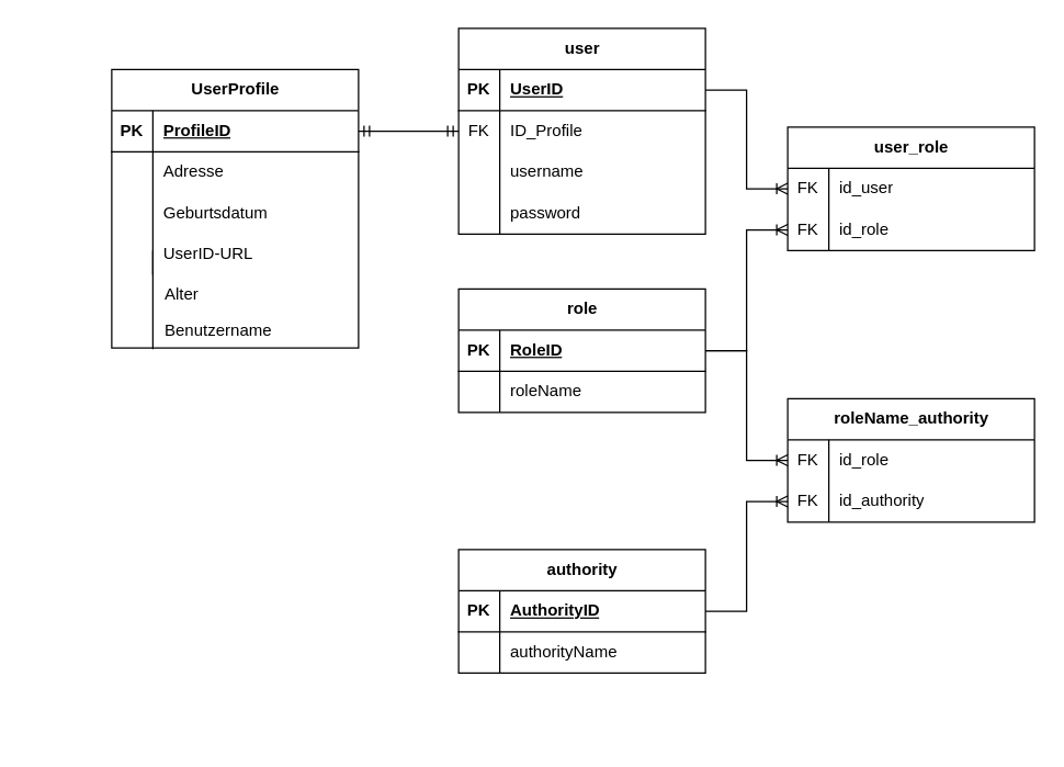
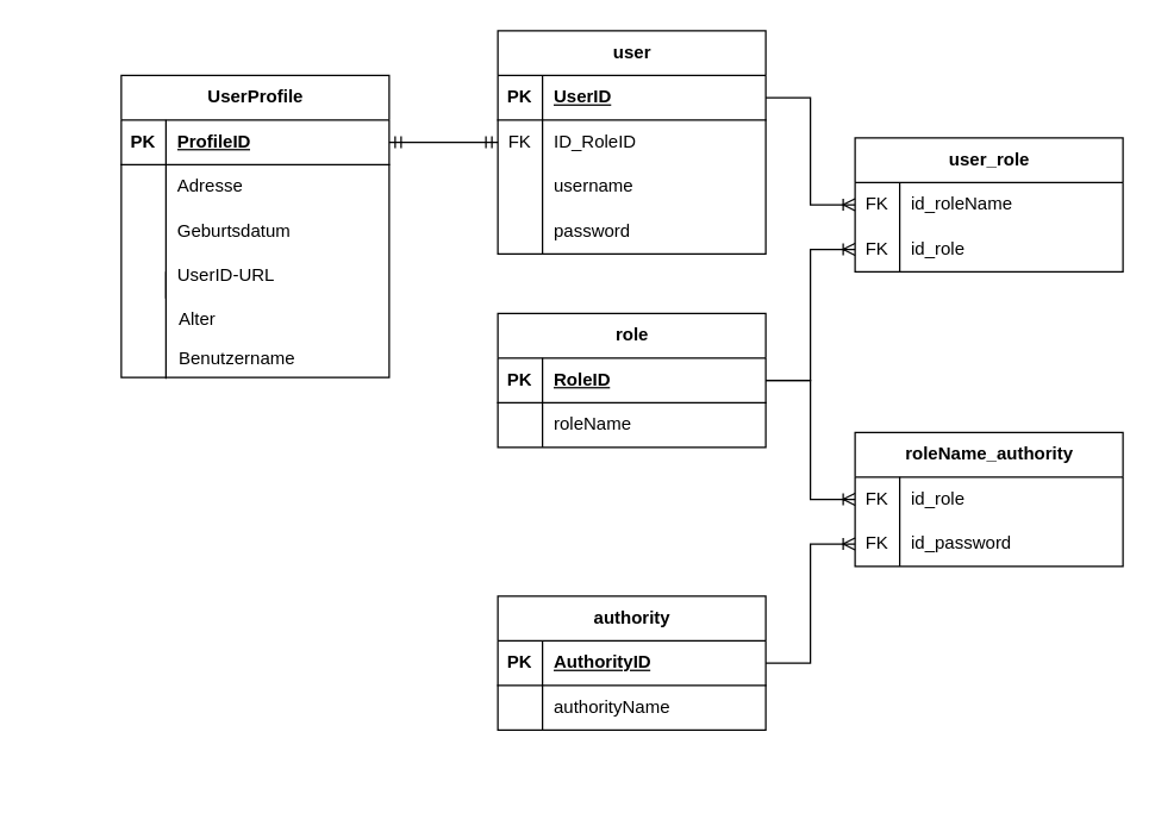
  <mxCell id="0" />
  <mxCell id="1" parent="0" />
  <mxCell id="2" value="role" style="shape=table;startSize=30;container=1;collapsible=1;childLayout=tableLayout;fixedRows=1;rowLines=0;fontStyle=1;align=center;resizeLast=1;html=1;" parent="1" vertex="1"><mxGeometry x="334" y="210" width="180" height="90" as="geometry"><mxRectangle x="-74" y="470" width="60" height="30" as="alternateBounds" /></mxGeometry></mxCell>
  <mxCell id="3" value="" style="shape=tableRow;horizontal=0;startSize=0;swimlaneHead=0;swimlaneBody=0;fillColor=none;collapsible=0;dropTarget=0;points=[[0,0.5],[1,0.5]];portConstraint=eastwest;top=0;left=0;right=0;bottom=1;" parent="2" vertex="1"><mxGeometry y="30" width="180" height="30" as="geometry" /></mxCell>
  <mxCell id="4" value="PK" style="shape=partialRectangle;connectable=0;fillColor=none;top=0;left=0;bottom=0;right=0;fontStyle=1;overflow=hidden;whiteSpace=wrap;html=1;" parent="3" vertex="1"><mxGeometry width="30" height="30" as="geometry"><mxRectangle width="30" height="30" as="alternateBounds" /></mxGeometry></mxCell>
  <mxCell id="5" value="&lt;div&gt;RoleID&lt;/div&gt;" style="shape=partialRectangle;connectable=0;fillColor=none;top=0;left=0;bottom=0;right=0;align=left;spacingLeft=6;fontStyle=5;overflow=hidden;whiteSpace=wrap;html=1;" parent="3" vertex="1"><mxGeometry x="30" width="150" height="30" as="geometry"><mxRectangle width="150" height="30" as="alternateBounds" /></mxGeometry></mxCell>
  <mxCell id="6" value="" style="shape=tableRow;horizontal=0;startSize=0;swimlaneHead=0;swimlaneBody=0;fillColor=none;collapsible=0;dropTarget=0;points=[[0,0.5],[1,0.5]];portConstraint=eastwest;top=0;left=0;right=0;bottom=0;" parent="2" vertex="1"><mxGeometry y="60" width="180" height="30" as="geometry" /></mxCell>
  <mxCell id="7" value="" style="shape=partialRectangle;connectable=0;fillColor=none;top=0;left=0;bottom=0;right=0;editable=1;overflow=hidden;whiteSpace=wrap;html=1;" parent="6" vertex="1"><mxGeometry width="30" height="30" as="geometry"><mxRectangle width="30" height="30" as="alternateBounds" /></mxGeometry></mxCell>
  <mxCell id="8" value="roleName" style="shape=partialRectangle;connectable=0;fillColor=none;top=0;left=0;bottom=0;right=0;align=left;spacingLeft=6;overflow=hidden;whiteSpace=wrap;html=1;" parent="6" vertex="1"><mxGeometry x="30" width="150" height="30" as="geometry"><mxRectangle width="150" height="30" as="alternateBounds" /></mxGeometry></mxCell>
  <mxCell id="9" value="UserProfile" style="shape=table;startSize=30;container=1;collapsible=1;childLayout=tableLayout;fixedRows=1;rowLines=0;fontStyle=1;align=center;resizeLast=1;html=1;" parent="1" vertex="1"><mxGeometry x="81" y="50" width="180" height="203" as="geometry"><mxRectangle x="-327" y="310" width="100" height="30" as="alternateBounds" /></mxGeometry></mxCell>
  <mxCell id="10" value="" style="shape=tableRow;horizontal=0;startSize=0;swimlaneHead=0;swimlaneBody=0;fillColor=none;collapsible=0;dropTarget=0;points=[[0,0.5],[1,0.5]];portConstraint=eastwest;top=0;left=0;right=0;bottom=1;" parent="9" vertex="1"><mxGeometry y="30" width="180" height="30" as="geometry" /></mxCell>
  <mxCell id="11" value="PK" style="shape=partialRectangle;connectable=0;fillColor=none;top=0;left=0;bottom=0;right=0;fontStyle=1;overflow=hidden;whiteSpace=wrap;html=1;" parent="10" vertex="1"><mxGeometry width="30" height="30" as="geometry"><mxRectangle width="30" height="30" as="alternateBounds" /></mxGeometry></mxCell>
  <mxCell id="12" value="ProfileID" style="shape=partialRectangle;connectable=0;fillColor=none;top=0;left=0;bottom=0;right=0;align=left;spacingLeft=6;fontStyle=5;overflow=hidden;whiteSpace=wrap;html=1;" parent="10" vertex="1"><mxGeometry x="30" width="150" height="30" as="geometry"><mxRectangle width="150" height="30" as="alternateBounds" /></mxGeometry></mxCell>
  <mxCell id="13" value="" style="shape=tableRow;horizontal=0;startSize=0;swimlaneHead=0;swimlaneBody=0;fillColor=none;collapsible=0;dropTarget=0;points=[[0,0.5],[1,0.5]];portConstraint=eastwest;top=0;left=0;right=0;bottom=0;" parent="9" vertex="1"><mxGeometry y="60" width="180" height="30" as="geometry" /></mxCell>
  <mxCell id="14" value="" style="shape=partialRectangle;connectable=0;fillColor=none;top=0;left=0;bottom=0;right=0;editable=1;overflow=hidden;whiteSpace=wrap;html=1;" parent="13" vertex="1"><mxGeometry width="30" height="30" as="geometry"><mxRectangle width="30" height="30" as="alternateBounds" /></mxGeometry></mxCell>
  <mxCell id="15" value="&lt;div&gt;Adresse&lt;/div&gt;" style="shape=partialRectangle;connectable=0;fillColor=none;top=0;left=0;bottom=0;right=0;align=left;spacingLeft=6;overflow=hidden;whiteSpace=wrap;html=1;" parent="13" vertex="1"><mxGeometry x="30" width="150" height="30" as="geometry"><mxRectangle width="150" height="30" as="alternateBounds" /></mxGeometry></mxCell>
  <mxCell id="16" value="" style="shape=tableRow;horizontal=0;startSize=0;swimlaneHead=0;swimlaneBody=0;fillColor=none;collapsible=0;dropTarget=0;points=[[0,0.5],[1,0.5]];portConstraint=eastwest;top=0;left=0;right=0;bottom=0;" parent="9" vertex="1"><mxGeometry y="90" width="180" height="30" as="geometry" /></mxCell>
  <mxCell id="17" value="" style="shape=partialRectangle;connectable=0;fillColor=none;top=0;left=0;bottom=0;right=0;editable=1;overflow=hidden;whiteSpace=wrap;html=1;" parent="16" vertex="1"><mxGeometry width="30" height="30" as="geometry"><mxRectangle width="30" height="30" as="alternateBounds" /></mxGeometry></mxCell>
  <mxCell id="18" value="Geburtsdatum" style="shape=partialRectangle;connectable=0;fillColor=none;top=0;left=0;bottom=0;right=0;align=left;spacingLeft=6;overflow=hidden;whiteSpace=wrap;html=1;" parent="16" vertex="1"><mxGeometry x="30" width="150" height="30" as="geometry"><mxRectangle width="150" height="30" as="alternateBounds" /></mxGeometry></mxCell>
  <mxCell id="19" value="" style="shape=tableRow;horizontal=0;startSize=0;swimlaneHead=0;swimlaneBody=0;fillColor=none;collapsible=0;dropTarget=0;points=[[0,0.5],[1,0.5]];portConstraint=eastwest;top=0;left=0;right=0;bottom=0;" parent="9" vertex="1"><mxGeometry y="120" width="180" height="30" as="geometry" /></mxCell>
  <mxCell id="20" value="" style="shape=partialRectangle;connectable=0;fillColor=none;top=0;left=0;bottom=0;right=0;editable=1;overflow=hidden;whiteSpace=wrap;html=1;" parent="19" vertex="1"><mxGeometry width="30" height="30" as="geometry"><mxRectangle width="30" height="30" as="alternateBounds" /></mxGeometry></mxCell>
  <mxCell id="21" value="UserID-URL" style="shape=partialRectangle;connectable=0;fillColor=none;top=0;left=0;bottom=0;right=0;align=left;spacingLeft=6;overflow=hidden;whiteSpace=wrap;html=1;" parent="19" vertex="1"><mxGeometry x="30" width="150" height="30" as="geometry"><mxRectangle width="150" height="30" as="alternateBounds" /></mxGeometry></mxCell>
  <mxCell id="22" value="roleName_authority" style="shape=table;startSize=30;container=1;collapsible=1;childLayout=tableLayout;fixedRows=1;rowLines=0;fontStyle=1;align=center;resizeLast=1;html=1;" parent="1" vertex="1"><mxGeometry x="574" y="290" width="180" height="90" as="geometry"><mxRectangle x="166" y="550" width="120" height="30" as="alternateBounds" /></mxGeometry></mxCell>
  <mxCell id="23" value="" style="shape=tableRow;horizontal=0;startSize=0;swimlaneHead=0;swimlaneBody=0;fillColor=none;collapsible=0;dropTarget=0;points=[[0,0.5],[1,0.5]];portConstraint=eastwest;top=0;left=0;right=0;bottom=0;" parent="22" vertex="1"><mxGeometry y="30" width="180" height="30" as="geometry" /></mxCell>
  <mxCell id="24" value="&lt;div&gt;FK&lt;/div&gt;" style="shape=partialRectangle;connectable=0;fillColor=none;top=0;left=0;bottom=0;right=0;editable=1;overflow=hidden;whiteSpace=wrap;html=1;" parent="23" vertex="1"><mxGeometry width="30" height="30" as="geometry"><mxRectangle width="30" height="30" as="alternateBounds" /></mxGeometry></mxCell>
  <mxCell id="25" value="id_role" style="shape=partialRectangle;connectable=0;fillColor=none;top=0;left=0;bottom=0;right=0;align=left;spacingLeft=6;overflow=hidden;whiteSpace=wrap;html=1;" parent="23" vertex="1"><mxGeometry x="30" width="150" height="30" as="geometry"><mxRectangle width="150" height="30" as="alternateBounds" /></mxGeometry></mxCell>
  <mxCell id="26" value="" style="shape=tableRow;horizontal=0;startSize=0;swimlaneHead=0;swimlaneBody=0;fillColor=none;collapsible=0;dropTarget=0;points=[[0,0.5],[1,0.5]];portConstraint=eastwest;top=0;left=0;right=0;bottom=0;" parent="22" vertex="1"><mxGeometry y="60" width="180" height="30" as="geometry" /></mxCell>
  <mxCell id="27" value="FK" style="shape=partialRectangle;connectable=0;fillColor=none;top=0;left=0;bottom=0;right=0;editable=1;overflow=hidden;whiteSpace=wrap;html=1;" parent="26" vertex="1"><mxGeometry width="30" height="30" as="geometry"><mxRectangle width="30" height="30" as="alternateBounds" /></mxGeometry></mxCell>
- <mxCell id="28" value="id_authority" style="shape=partialRectangle;connectable=0;fillColor=none;top=0;left=0;bottom=0;right=0;align=left;spacingLeft=6;overflow=hidden;whiteSpace=wrap;html=1;" parent="26" vertex="1"><mxGeometry x="30" width="150" height="30" as="geometry"><mxRectangle width="150" height="30" as="alternateBounds" /></mxGeometry></mxCell>
+ <mxCell id="28" value="id_password" style="shape=partialRectangle;connectable=0;fillColor=none;top=0;left=0;bottom=0;right=0;align=left;spacingLeft=6;overflow=hidden;whiteSpace=wrap;html=1;" parent="26" vertex="1"><mxGeometry x="30" width="150" height="30" as="geometry"><mxRectangle width="150" height="30" as="alternateBounds" /></mxGeometry></mxCell>
  <mxCell id="29" value="" style="edgeStyle=entityRelationEdgeStyle;fontSize=12;html=1;endArrow=ERoneToMany;rounded=0;entryX=0;entryY=0.5;entryDx=0;entryDy=0;" parent="1" source="3" target="23" edge="1"><mxGeometry width="100" height="100" relative="1" as="geometry"><mxPoint x="514" y="256" as="sourcePoint" /><mxPoint x="734.68" y="533.37" as="targetPoint" /><Array as="points"><mxPoint y="537" x="408" /></Array></mxGeometry></mxCell>
  <mxCell id="30" value="" style="edgeStyle=entityRelationEdgeStyle;fontSize=12;html=1;endArrow=ERoneToMany;rounded=0;entryX=0;entryY=0.5;entryDx=0;entryDy=0;" parent="1" source="62" target="26" edge="1"><mxGeometry width="100" height="100" relative="1" as="geometry"><mxPoint x="538" y="675" as="sourcePoint" /><mxPoint x="574" y="571" as="targetPoint" /></mxGeometry></mxCell>
  <mxCell id="31" value="user_role" style="shape=table;startSize=30;container=1;collapsible=1;childLayout=tableLayout;fixedRows=1;rowLines=0;fontStyle=1;align=center;resizeLast=1;html=1;" parent="1" vertex="1"><mxGeometry x="574" y="92" width="180" height="90" as="geometry"><mxRectangle x="166" y="352" width="90" height="30" as="alternateBounds" /></mxGeometry></mxCell>
  <mxCell id="32" value="" style="shape=tableRow;horizontal=0;startSize=0;swimlaneHead=0;swimlaneBody=0;fillColor=none;collapsible=0;dropTarget=0;points=[[0,0.5],[1,0.5]];portConstraint=eastwest;top=0;left=0;right=0;bottom=0;" parent="31" vertex="1"><mxGeometry y="30" width="180" height="30" as="geometry" /></mxCell>
  <mxCell id="33" value="&lt;div&gt;FK&lt;/div&gt;" style="shape=partialRectangle;connectable=0;fillColor=none;top=0;left=0;bottom=0;right=0;editable=1;overflow=hidden;whiteSpace=wrap;html=1;" parent="32" vertex="1"><mxGeometry width="30" height="30" as="geometry"><mxRectangle width="30" height="30" as="alternateBounds" /></mxGeometry></mxCell>
- <mxCell id="34" value="id_user" style="shape=partialRectangle;connectable=0;fillColor=none;top=0;left=0;bottom=0;right=0;align=left;spacingLeft=6;overflow=hidden;whiteSpace=wrap;html=1;" parent="32" vertex="1"><mxGeometry x="30" width="150" height="30" as="geometry"><mxRectangle width="150" height="30" as="alternateBounds" /></mxGeometry></mxCell>
+ <mxCell id="34" value="id_roleName" style="shape=partialRectangle;connectable=0;fillColor=none;top=0;left=0;bottom=0;right=0;align=left;spacingLeft=6;overflow=hidden;whiteSpace=wrap;html=1;" parent="32" vertex="1"><mxGeometry x="30" width="150" height="30" as="geometry"><mxRectangle width="150" height="30" as="alternateBounds" /></mxGeometry></mxCell>
  <mxCell id="35" value="" style="shape=tableRow;horizontal=0;startSize=0;swimlaneHead=0;swimlaneBody=0;fillColor=none;collapsible=0;dropTarget=0;points=[[0,0.5],[1,0.5]];portConstraint=eastwest;top=0;left=0;right=0;bottom=0;" parent="31" vertex="1"><mxGeometry y="60" width="180" height="30" as="geometry" /></mxCell>
  <mxCell id="36" value="FK" style="shape=partialRectangle;connectable=0;fillColor=none;top=0;left=0;bottom=0;right=0;editable=1;overflow=hidden;whiteSpace=wrap;html=1;" parent="35" vertex="1"><mxGeometry width="30" height="30" as="geometry"><mxRectangle width="30" height="30" as="alternateBounds" /></mxGeometry></mxCell>
  <mxCell id="37" value="id_role" style="shape=partialRectangle;connectable=0;fillColor=none;top=0;left=0;bottom=0;right=0;align=left;spacingLeft=6;overflow=hidden;whiteSpace=wrap;html=1;" parent="35" vertex="1"><mxGeometry x="30" width="150" height="30" as="geometry"><mxRectangle width="150" height="30" as="alternateBounds" /></mxGeometry></mxCell>
  <mxCell id="38" value="" style="edgeStyle=entityRelationEdgeStyle;fontSize=12;html=1;endArrow=ERoneToMany;rounded=0;entryX=0;entryY=0.5;entryDx=0;entryDy=0;" parent="1" source="3" target="35" edge="1"><mxGeometry width="100" height="100" relative="1" as="geometry"><mxPoint x="514" y="256" as="sourcePoint" /><mxPoint x="733" y="280" as="targetPoint" /></mxGeometry></mxCell>
  <mxCell id="39" value="" style="edgeStyle=entityRelationEdgeStyle;fontSize=12;html=1;endArrow=ERoneToMany;rounded=0;entryX=0;entryY=0.5;entryDx=0;entryDy=0;" parent="1" source="49" target="32" edge="1"><mxGeometry width="100" height="100" relative="1" as="geometry"><mxPoint x="514" y="66" as="sourcePoint" /><mxPoint x="733" y="280" as="targetPoint" /></mxGeometry></mxCell>
  <mxCell id="40" value="" style="edgeStyle=entityRelationEdgeStyle;fontSize=12;html=1;endArrow=ERmandOne;startArrow=ERmandOne;rounded=0;exitX=1;exitY=0.5;exitDx=0;exitDy=0;" parent="1" source="10" target="52" edge="1"><mxGeometry width="100" height="100" relative="1" as="geometry"><mxPoint x="338" y="275" as="sourcePoint" /><mxPoint x="334" y="96" as="targetPoint" /></mxGeometry></mxCell>
  <mxCell id="41" value="" style="shape=tableRow;horizontal=0;startSize=0;swimlaneHead=0;swimlaneBody=0;fillColor=none;collapsible=0;dropTarget=0;points=[[0,0.5],[1,0.5]];portConstraint=eastwest;top=0;left=0;right=0;bottom=0;" parent="1" vertex="1"><mxGeometry x="20" y="199" width="180" height="30" as="geometry" /></mxCell>
  <mxCell id="42" value="" style="shape=partialRectangle;connectable=0;fillColor=none;top=0;left=0;bottom=0;right=0;editable=1;overflow=hidden;whiteSpace=wrap;html=1;" parent="41" vertex="1"><mxGeometry width="30" height="30" as="geometry"><mxRectangle width="30" height="30" as="alternateBounds" /></mxGeometry></mxCell>
  <mxCell id="43" value="Alter" style="shape=partialRectangle;connectable=0;fillColor=none;top=0;left=0;bottom=0;right=0;align=left;spacingLeft=6;overflow=hidden;whiteSpace=wrap;html=1;" parent="41" vertex="1"><mxGeometry x="92" width="150" height="30" as="geometry"><mxRectangle width="150" height="30" as="alternateBounds" /></mxGeometry></mxCell>
  <mxCell id="44" value="" style="shape=tableRow;horizontal=0;startSize=0;swimlaneHead=0;swimlaneBody=0;fillColor=none;collapsible=0;dropTarget=0;points=[[0,0.5],[1,0.5]];portConstraint=eastwest;top=0;left=0;right=0;bottom=0;" parent="1" vertex="1"><mxGeometry x="20" y="226" width="180" height="30" as="geometry" /></mxCell>
  <mxCell id="45" value="" style="shape=partialRectangle;connectable=0;fillColor=none;top=0;left=0;bottom=0;right=0;editable=1;overflow=hidden;whiteSpace=wrap;html=1;" parent="44" vertex="1"><mxGeometry width="30" height="30" as="geometry"><mxRectangle width="30" height="30" as="alternateBounds" /></mxGeometry></mxCell>
  <mxCell id="46" value="Benutzername" style="shape=partialRectangle;connectable=0;fillColor=none;top=0;left=0;bottom=0;right=0;align=left;spacingLeft=6;overflow=hidden;whiteSpace=wrap;html=1;" parent="44" vertex="1"><mxGeometry x="92" width="150" height="30" as="geometry"><mxRectangle width="150" height="30" as="alternateBounds" /></mxGeometry></mxCell>
  <mxCell id="47" value="" style="line;strokeWidth=1;rotatable=0;dashed=0;labelPosition=right;align=left;verticalAlign=middle;spacingTop=0;spacingLeft=6;points=[];portConstraint=eastwest;direction=south;" parent="1" vertex="1"><mxGeometry x="106" y="182" width="10" height="72" as="geometry" /></mxCell>
  <mxCell id="48" value="user" style="shape=table;startSize=30;container=1;collapsible=1;childLayout=tableLayout;fixedRows=1;rowLines=0;fontStyle=1;align=center;resizeLast=1;html=1;" vertex="1" parent="1"><mxGeometry x="334" y="20" width="180" height="150" as="geometry"><mxRectangle x="-74" y="280" width="70" height="30" as="alternateBounds" /></mxGeometry></mxCell>
  <mxCell id="49" value="" style="shape=tableRow;horizontal=0;startSize=0;swimlaneHead=0;swimlaneBody=0;fillColor=none;collapsible=0;dropTarget=0;points=[[0,0.5],[1,0.5]];portConstraint=eastwest;top=0;left=0;right=0;bottom=1;" vertex="1" parent="48"><mxGeometry y="30" width="180" height="30" as="geometry" /></mxCell>
  <mxCell id="50" value="PK" style="shape=partialRectangle;connectable=0;fillColor=none;top=0;left=0;bottom=0;right=0;fontStyle=1;overflow=hidden;whiteSpace=wrap;html=1;" vertex="1" parent="49"><mxGeometry width="30" height="30" as="geometry"><mxRectangle width="30" height="30" as="alternateBounds" /></mxGeometry></mxCell>
  <mxCell id="51" value="UserID" style="shape=partialRectangle;connectable=0;fillColor=none;top=0;left=0;bottom=0;right=0;align=left;spacingLeft=6;fontStyle=5;overflow=hidden;whiteSpace=wrap;html=1;" vertex="1" parent="49"><mxGeometry x="30" width="150" height="30" as="geometry"><mxRectangle width="150" height="30" as="alternateBounds" /></mxGeometry></mxCell>
  <mxCell id="52" value="" style="shape=tableRow;horizontal=0;startSize=0;swimlaneHead=0;swimlaneBody=0;fillColor=none;collapsible=0;dropTarget=0;points=[[0,0.5],[1,0.5]];portConstraint=eastwest;top=0;left=0;right=0;bottom=0;" vertex="1" parent="48"><mxGeometry y="60" width="180" height="30" as="geometry" /></mxCell>
  <mxCell id="53" value="FK" style="shape=partialRectangle;connectable=0;fillColor=none;top=0;left=0;bottom=0;right=0;editable=1;overflow=hidden;whiteSpace=wrap;html=1;" vertex="1" parent="52"><mxGeometry width="30" height="30" as="geometry"><mxRectangle width="30" height="30" as="alternateBounds" /></mxGeometry></mxCell>
- <mxCell id="54" value="&lt;div&gt;ID_Profile&lt;/div&gt;" style="shape=partialRectangle;connectable=0;fillColor=none;top=0;left=0;bottom=0;right=0;align=left;spacingLeft=6;overflow=hidden;whiteSpace=wrap;html=1;" vertex="1" parent="52"><mxGeometry x="30" width="150" height="30" as="geometry"><mxRectangle width="150" height="30" as="alternateBounds" /></mxGeometry></mxCell>
+ <mxCell id="54" value="&lt;div&gt;ID_RoleID&lt;/div&gt;" style="shape=partialRectangle;connectable=0;fillColor=none;top=0;left=0;bottom=0;right=0;align=left;spacingLeft=6;overflow=hidden;whiteSpace=wrap;html=1;" vertex="1" parent="52"><mxGeometry x="30" width="150" height="30" as="geometry"><mxRectangle width="150" height="30" as="alternateBounds" /></mxGeometry></mxCell>
  <mxCell id="55" value="" style="shape=tableRow;horizontal=0;startSize=0;swimlaneHead=0;swimlaneBody=0;fillColor=none;collapsible=0;dropTarget=0;points=[[0,0.5],[1,0.5]];portConstraint=eastwest;top=0;left=0;right=0;bottom=0;" vertex="1" parent="48"><mxGeometry y="90" width="180" height="30" as="geometry" /></mxCell>
  <mxCell id="56" value="" style="shape=partialRectangle;connectable=0;fillColor=none;top=0;left=0;bottom=0;right=0;editable=1;overflow=hidden;whiteSpace=wrap;html=1;" vertex="1" parent="55"><mxGeometry width="30" height="30" as="geometry"><mxRectangle width="30" height="30" as="alternateBounds" /></mxGeometry></mxCell>
  <mxCell id="57" value="username" style="shape=partialRectangle;connectable=0;fillColor=none;top=0;left=0;bottom=0;right=0;align=left;spacingLeft=6;overflow=hidden;whiteSpace=wrap;html=1;" vertex="1" parent="55"><mxGeometry x="30" width="150" height="30" as="geometry"><mxRectangle width="150" height="30" as="alternateBounds" /></mxGeometry></mxCell>
  <mxCell id="58" value="" style="shape=tableRow;horizontal=0;startSize=0;swimlaneHead=0;swimlaneBody=0;fillColor=none;collapsible=0;dropTarget=0;points=[[0,0.5],[1,0.5]];portConstraint=eastwest;top=0;left=0;right=0;bottom=0;" vertex="1" parent="48"><mxGeometry y="120" width="180" height="30" as="geometry" /></mxCell>
  <mxCell id="59" value="" style="shape=partialRectangle;connectable=0;fillColor=none;top=0;left=0;bottom=0;right=0;editable=1;overflow=hidden;whiteSpace=wrap;html=1;" vertex="1" parent="58"><mxGeometry width="30" height="30" as="geometry"><mxRectangle width="30" height="30" as="alternateBounds" /></mxGeometry></mxCell>
  <mxCell id="60" value="password" style="shape=partialRectangle;connectable=0;fillColor=none;top=0;left=0;bottom=0;right=0;align=left;spacingLeft=6;overflow=hidden;whiteSpace=wrap;html=1;" vertex="1" parent="58"><mxGeometry x="30" width="150" height="30" as="geometry"><mxRectangle width="150" height="30" as="alternateBounds" /></mxGeometry></mxCell>
  <mxCell id="61" value="authority" style="shape=table;startSize=30;container=1;collapsible=1;childLayout=tableLayout;fixedRows=1;rowLines=0;fontStyle=1;align=center;resizeLast=1;html=1;" vertex="1" parent="1"><mxGeometry x="334" y="400" width="180" height="90" as="geometry"><mxRectangle x="-74" y="660" width="90" height="30" as="alternateBounds" /></mxGeometry></mxCell>
  <mxCell id="62" value="" style="shape=tableRow;horizontal=0;startSize=0;swimlaneHead=0;swimlaneBody=0;fillColor=none;collapsible=0;dropTarget=0;points=[[0,0.5],[1,0.5]];portConstraint=eastwest;top=0;left=0;right=0;bottom=1;" vertex="1" parent="61"><mxGeometry y="30" width="180" height="30" as="geometry" /></mxCell>
  <mxCell id="63" value="PK" style="shape=partialRectangle;connectable=0;fillColor=none;top=0;left=0;bottom=0;right=0;fontStyle=1;overflow=hidden;whiteSpace=wrap;html=1;" vertex="1" parent="62"><mxGeometry width="30" height="30" as="geometry"><mxRectangle width="30" height="30" as="alternateBounds" /></mxGeometry></mxCell>
  <mxCell id="64" value="&lt;div&gt;AuthorityID&lt;/div&gt;" style="shape=partialRectangle;connectable=0;fillColor=none;top=0;left=0;bottom=0;right=0;align=left;spacingLeft=6;fontStyle=5;overflow=hidden;whiteSpace=wrap;html=1;" vertex="1" parent="62"><mxGeometry x="30" width="150" height="30" as="geometry"><mxRectangle width="150" height="30" as="alternateBounds" /></mxGeometry></mxCell>
  <mxCell id="65" value="" style="shape=tableRow;horizontal=0;startSize=0;swimlaneHead=0;swimlaneBody=0;fillColor=none;collapsible=0;dropTarget=0;points=[[0,0.5],[1,0.5]];portConstraint=eastwest;top=0;left=0;right=0;bottom=0;" vertex="1" parent="61"><mxGeometry y="60" width="180" height="30" as="geometry" /></mxCell>
  <mxCell id="66" value="" style="shape=partialRectangle;connectable=0;fillColor=none;top=0;left=0;bottom=0;right=0;editable=1;overflow=hidden;whiteSpace=wrap;html=1;" vertex="1" parent="65"><mxGeometry width="30" height="30" as="geometry"><mxRectangle width="30" height="30" as="alternateBounds" /></mxGeometry></mxCell>
  <mxCell id="67" value="authorityName" style="shape=partialRectangle;connectable=0;fillColor=none;top=0;left=0;bottom=0;right=0;align=left;spacingLeft=6;overflow=hidden;whiteSpace=wrap;html=1;" vertex="1" parent="65"><mxGeometry x="30" width="150" height="30" as="geometry"><mxRectangle width="150" height="30" as="alternateBounds" /></mxGeometry></mxCell>
